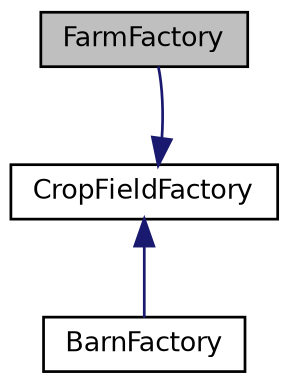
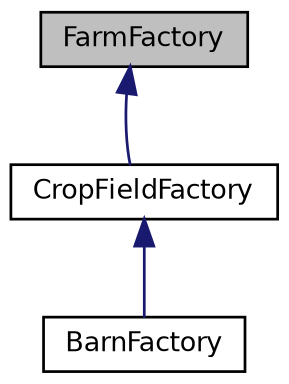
  digraph {
    node [color=black fillcolor=white fontname=Helvetica fontsize=10 shape=record style=filled]
    edge [color=midnightblue dir=back fontname=Helvetica fontsize=10 labelfontname=Helvetica labelfontsize=10 style=solid]
    n1 [fillcolor=grey75 fontcolor=black height=0.2 label=FarmFactory width=0.4]
    n2 [height=0.2 label=CropFieldFactory width=0.4]
    n3 [height=0.2 label=BarnFactory width=0.4]
-   n2 -> n1
+   n1 -> n2
    n2 -> n3
  }
